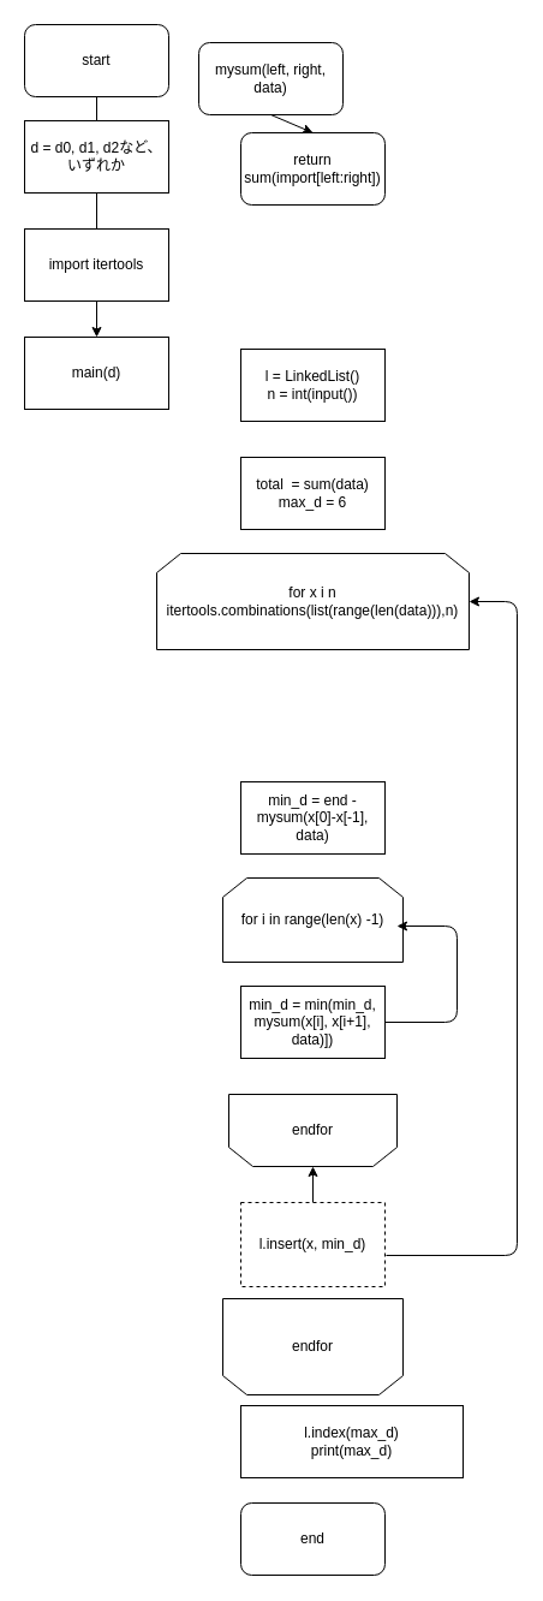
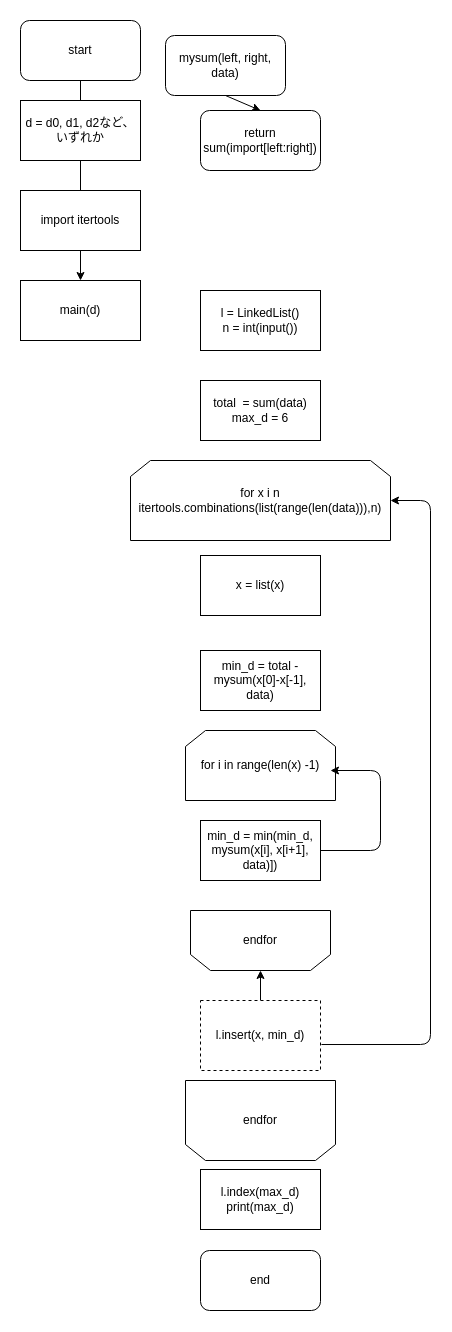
  <mxCell id="0" />
  <mxCell id="1" parent="0" />
  <mxCell id="2" value="" style="endArrow=classic;html=1;exitX=0.5;exitY=1;exitDx=0;exitDy=0;entryX=0.5;entryY=0;entryDx=0;entryDy=0;" edge="1" parent="1" source="3" target="23"><mxGeometry width="50" height="50" relative="1" as="geometry"><mxPoint x="-30" y="310" as="sourcePoint" /><mxPoint x="20" y="260" as="targetPoint" /></mxGeometry></mxCell>
  <mxCell id="3" value="start" style="rounded=1;whiteSpace=wrap;html=1;" parent="1" vertex="1"><mxGeometry x="20" y="20" width="120" height="60" as="geometry" /></mxCell>
  <mxCell id="4" value="import itertools" style="rounded=0;whiteSpace=wrap;html=1;" parent="1" vertex="1"><mxGeometry x="20" y="190" width="120" height="60" as="geometry" /></mxCell>
  <mxCell id="5" value="mysum(left, right, data)" style="rounded=1;whiteSpace=wrap;html=1;" parent="1" vertex="1"><mxGeometry x="165" y="35" width="120" height="60" as="geometry" /></mxCell>
  <mxCell id="6" value="return sum(import[left:right])" style="rounded=1;whiteSpace=wrap;html=1;" vertex="1" parent="1"><mxGeometry x="200" y="110" width="120" height="60" as="geometry" /></mxCell>
  <mxCell id="7" value="" style="endArrow=classic;html=1;exitX=0.5;exitY=1;exitDx=0;exitDy=0;entryX=0.5;entryY=0;entryDx=0;entryDy=0;" edge="1" parent="1" source="5" target="6"><mxGeometry width="50" height="50" relative="1" as="geometry"><mxPoint x="410" y="160" as="sourcePoint" /><mxPoint x="460" y="110" as="targetPoint" /></mxGeometry></mxCell>
  <mxCell id="8" value="l = LinkedList()&lt;br&gt;n = int(input())" style="rounded=0;whiteSpace=wrap;html=1;" vertex="1" parent="1"><mxGeometry x="200" y="290" width="120" height="60" as="geometry" /></mxCell>
  <mxCell id="9" value="total&amp;nbsp; = sum(data)&lt;br&gt;max_d = 6" style="rounded=0;whiteSpace=wrap;html=1;" vertex="1" parent="1"><mxGeometry x="200" y="380" width="120" height="60" as="geometry" /></mxCell>
  <mxCell id="10" value="for x i n itertools.combinations(list(range(len(data))),n)" style="shape=loopLimit;whiteSpace=wrap;html=1;" vertex="1" parent="1"><mxGeometry x="130" y="460" width="260" height="80" as="geometry" /></mxCell>
- <mxCell id="12" value="min_d = end - mysum(x[0]-x[-1], data)" style="rounded=0;whiteSpace=wrap;html=1;" vertex="1" parent="1"><mxGeometry x="200" y="650" width="120" height="60" as="geometry" /></mxCell>
+ <mxCell id="11" value="x = list(x)" style="rounded=0;whiteSpace=wrap;html=1;" vertex="1" parent="1"><mxGeometry x="200" y="555" width="120" height="60" as="geometry" /></mxCell>
+ <mxCell id="12" value="min_d = total - mysum(x[0]-x[-1], data)" style="rounded=0;whiteSpace=wrap;html=1;" vertex="1" parent="1"><mxGeometry x="200" y="650" width="120" height="60" as="geometry" /></mxCell>
  <mxCell id="13" value="for i in range(len(x) -1)" style="shape=loopLimit;whiteSpace=wrap;html=1;" vertex="1" parent="1"><mxGeometry x="185" y="730" width="150" height="70" as="geometry" /></mxCell>
  <mxCell id="14" value="min_d = min(min_d, mysum(x[i], x[i+1], data)])" style="rounded=0;whiteSpace=wrap;html=1;" vertex="1" parent="1"><mxGeometry x="200" y="820" width="120" height="60" as="geometry" /></mxCell>
  <mxCell id="15" value="endfor" style="shape=loopLimit;whiteSpace=wrap;html=1;direction=west;" vertex="1" parent="1"><mxGeometry x="190" y="910" width="140" height="60" as="geometry" /></mxCell>
  <mxCell id="16" value="" style="edgeStyle=orthogonalEdgeStyle;rounded=0;orthogonalLoop=1;jettySize=auto;html=1;" edge="1" parent="1" source="17" target="15"><mxGeometry relative="1" as="geometry" /></mxCell>
  <mxCell id="17" value="l.insert(x, min_d)" style="rounded=0;whiteSpace=wrap;html=1;dashed=1;" vertex="1" parent="1"><mxGeometry x="200" y="1000" width="120" height="70" as="geometry" /></mxCell>
  <mxCell id="18" value="endfor" style="shape=loopLimit;whiteSpace=wrap;html=1;direction=west;" vertex="1" parent="1"><mxGeometry x="185" y="1080" width="150" height="80" as="geometry" /></mxCell>
- <mxCell id="19" value="l.index(max_d)&lt;br&gt;print(max_d)" style="rounded=0;whiteSpace=wrap;html=1;" vertex="1" parent="1"><mxGeometry x="200" y="1169" width="185" height="60" as="geometry" /></mxCell>
+ <mxCell id="19" value="l.index(max_d)&lt;br&gt;print(max_d)" style="rounded=0;whiteSpace=wrap;html=1;" vertex="1" parent="1"><mxGeometry x="200" y="1169" width="120" height="60" as="geometry" /></mxCell>
  <mxCell id="20" value="end" style="rounded=1;whiteSpace=wrap;html=1;" vertex="1" parent="1"><mxGeometry x="200" y="1250" width="120" height="60" as="geometry" /></mxCell>
  <mxCell id="21" value="" style="endArrow=classic;html=1;exitX=1;exitY=0.5;exitDx=0;exitDy=0;" edge="1" parent="1" source="14"><mxGeometry width="50" height="50" relative="1" as="geometry"><mxPoint x="350" y="910" as="sourcePoint" /><mxPoint x="330" y="770" as="targetPoint" /><Array as="points"><mxPoint x="380" y="850" /><mxPoint x="380" y="770" /></Array></mxGeometry></mxCell>
  <mxCell id="22" value="" style="endArrow=classic;html=1;exitX=1.008;exitY=0.629;exitDx=0;exitDy=0;exitPerimeter=0;entryX=1;entryY=0.5;entryDx=0;entryDy=0;" edge="1" parent="1" source="17" target="10"><mxGeometry width="50" height="50" relative="1" as="geometry"><mxPoint x="350" y="1060" as="sourcePoint" /><mxPoint x="400" y="1010" as="targetPoint" /><Array as="points"><mxPoint x="430" y="1044" /><mxPoint x="430" y="500" /></Array></mxGeometry></mxCell>
  <mxCell id="23" value="main(d)" style="rounded=0;whiteSpace=wrap;html=1;" vertex="1" parent="1"><mxGeometry x="20" y="280" width="120" height="60" as="geometry" /></mxCell>
  <mxCell id="24" value="d = d0, d1, d2など、いずれか" style="rounded=0;whiteSpace=wrap;html=1;" vertex="1" parent="1"><mxGeometry x="20" y="100" width="120" height="60" as="geometry" /></mxCell>
